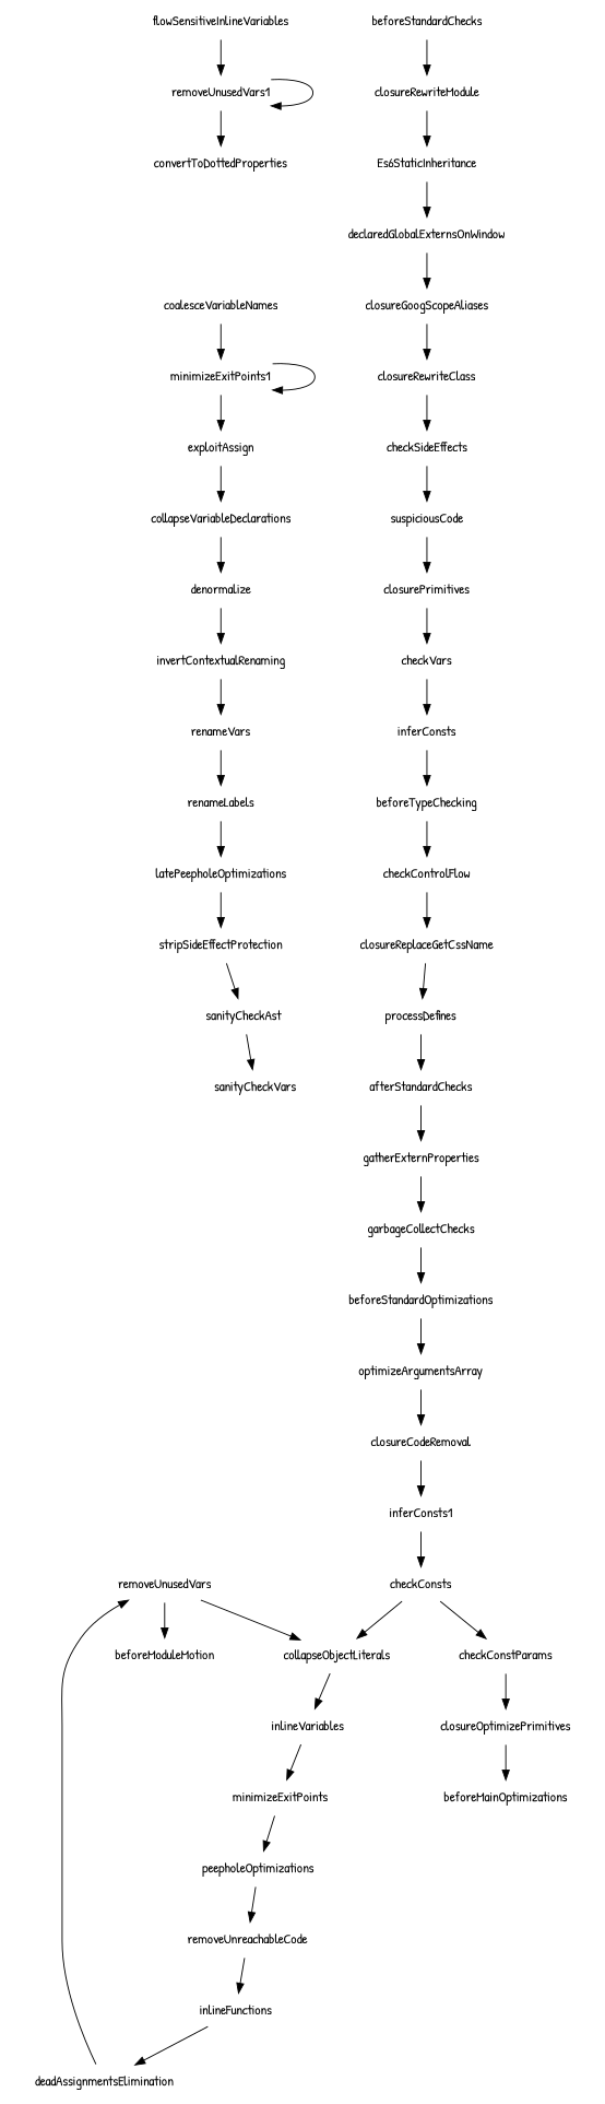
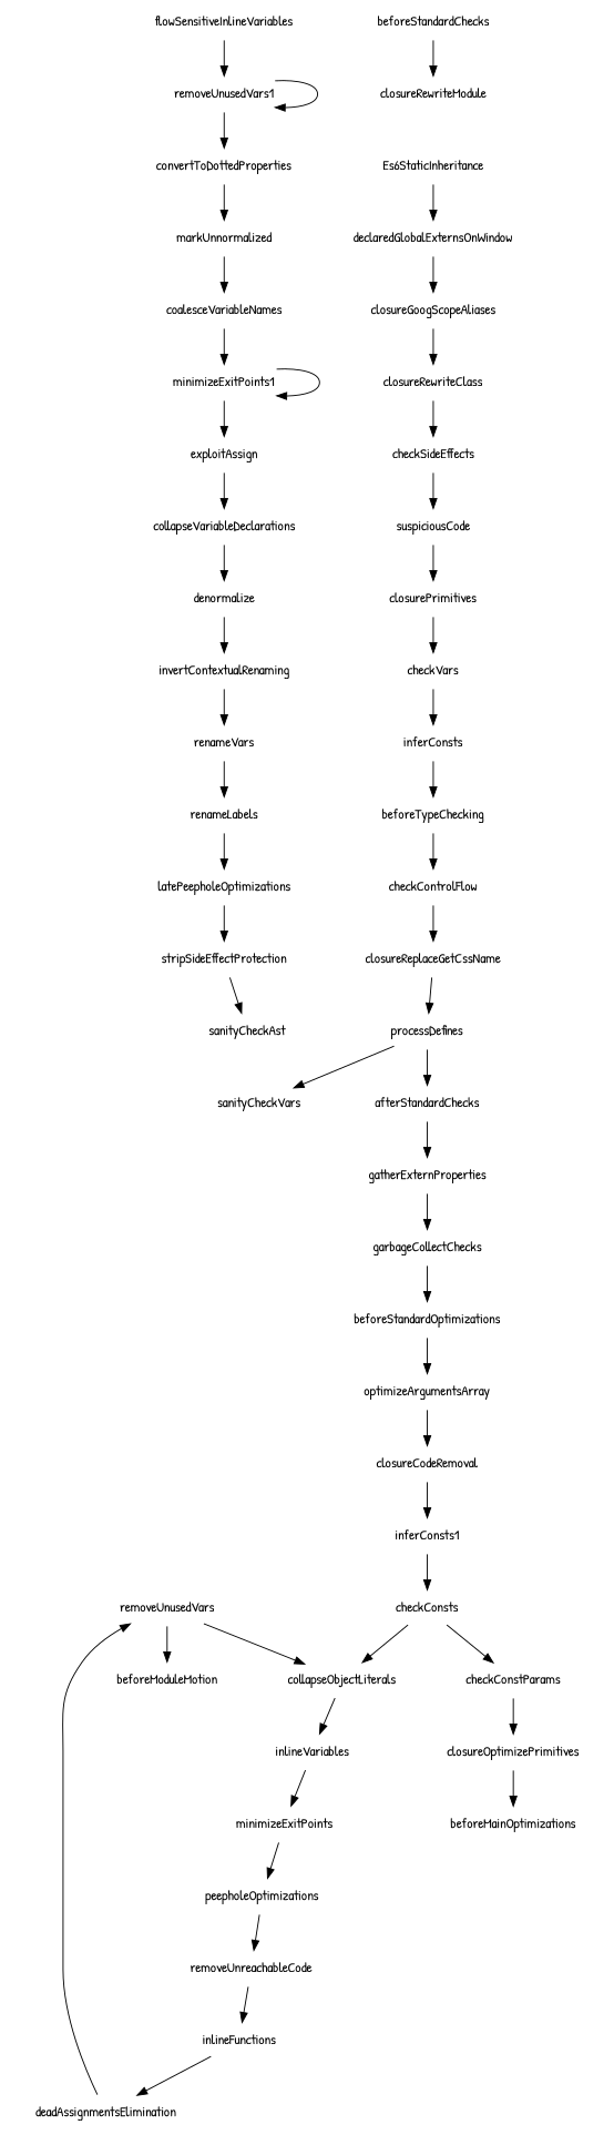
  digraph {
    fontname="Patrick Hand"
    node [color=white fontname="Patrick Hand" style=filled]
    edge [fontname="Patrick Hand"]
    n1 [label=removeUnusedVars]
    n2 [label=collapseObjectLiterals]
    n3 [label=beforeModuleMotion]
    n4 [label=inlineVariables]
    n5 [label=garbageCollectChecks]
    n6 [label=beforeStandardOptimizations]
    n7 [label=optimizeArgumentsArray]
    n8 [label=closureGoogScopeAliases]
    n9 [label=closureRewriteClass]
    n10 [label=checkSideEffects]
    n11 [label=coalesceVariableNames]
    n12 [label=minimizeExitPoints1]
    n13 [label=exploitAssign]
    n14 [label=closureReplaceGetCssName]
    n15 [label=processDefines]
    n16 [label=afterStandardChecks]
    n17 [label=checkConsts]
    n18 [label=checkConstParams]
    n19 [label=closureOptimizePrimitives]
    n20 [label=minimizeExitPoints]
    n21 [label=beforeMainOptimizations]
    n22 [label=inferConsts1]
    n23 [label=stripSideEffectProtection]
    n24 [label=sanityCheckAst]
    n25 [label=sanityCheckVars]
    n26 [label=inferConsts]
    n27 [label=beforeTypeChecking]
    n28 [label=checkControlFlow]
    n29 [label=flowSensitiveInlineVariables]
    n30 [label=removeUnusedVars1]
    n31 [label=convertToDottedProperties]
+   n32 [label=markUnnormalized]
    n33 [label=invertContextualRenaming]
    n34 [label=renameVars]
    n35 [label=renameLabels]
    n36 [label=deadAssignmentsElimination]
    n37 [label=beforeStandardChecks]
    n38 [label=closureRewriteModule]
    n39 [label=Es6StaticInheritance]
    n40 [label=closurePrimitives]
    n41 [label=checkVars]
    n42 [label=gatherExternProperties]
    n43 [label=removeUnreachableCode]
    n44 [label=inlineFunctions]
    n45 [label=closureCodeRemoval]
    n46 [label=latePeepholeOptimizations]
    n47 [label=collapseVariableDeclarations]
    n48 [label=declaredGlobalExternsOnWindow]
    n49 [label=peepholeOptimizations]
    n50 [label=denormalize]
    n51 [label=suspiciousCode]
    n1 -> n2
    n1 -> n3
    n2 -> n4
    n4 -> n20
    n5 -> n6
    n6 -> n7
    n7 -> n45
    n8 -> n9
    n9 -> n10
    n10 -> n51
    n11 -> n12
    n12 -> n12
    n12 -> n13
    n13 -> n47
    n14 -> n15
    n15 -> n16
    n16 -> n42
    n17 -> n2
    n17 -> n18
    n18 -> n19
    n19 -> n21
    n20 -> n49
    n22 -> n17
    n23 -> n24
-   n24 -> n25
+   n15 -> n25
    n26 -> n27
    n27 -> n28
    n28 -> n14
    n29 -> n30
    n30 -> n30
    n30 -> n31
+   n31 -> n32
+   n32 -> n11
    n33 -> n34
    n34 -> n35
    n35 -> n46
    n36 -> n1
    n37 -> n38
-   n38 -> n39
    n39 -> n48
    n40 -> n41
    n41 -> n26
    n42 -> n5
    n43 -> n44
    n44 -> n36
    n45 -> n22
    n46 -> n23
    n47 -> n50
    n48 -> n8
    n49 -> n43
    n50 -> n33
    n51 -> n40
  }
